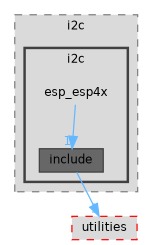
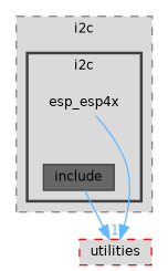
  digraph {
    compound=true
    node [fontname=Helvetica fontsize=10 shape=box]
    edge [color=steelblue1 fontcolor=steelblue1 fontname=Helvetica fontsize=10 headlabel=1 labeldistance=1.5 labelfontname=Helvetica labelfontsize=10]
    n1 [height=0.2 label=esp_esp4x shape=plaintext width=0.4]
    n2 [color=grey25 fillcolor="#676767" height=0.2 label=include style=filled width=0.4]
    n3 [color=red fillcolor="#dadada" height=0.2 label=utilities style="filled,dashed" width=0.4]
    subgraph cluster_1 {
      bgcolor="#dadada"
      fontname=Helvetica
      fontsize=10
      label=i2c
      pencolor=grey50
      style="filled,dashed"
      subgraph cluster_2 {
        bgcolor="#dadada"
        fontname=Helvetica
        fontsize=10
        label=i2c
        pencolor=grey25
        style="filled,bold"
        n1
        n2
      }
    }
-   n1 -> n2
+   n1 -> n3
    n2 -> n3
  }
